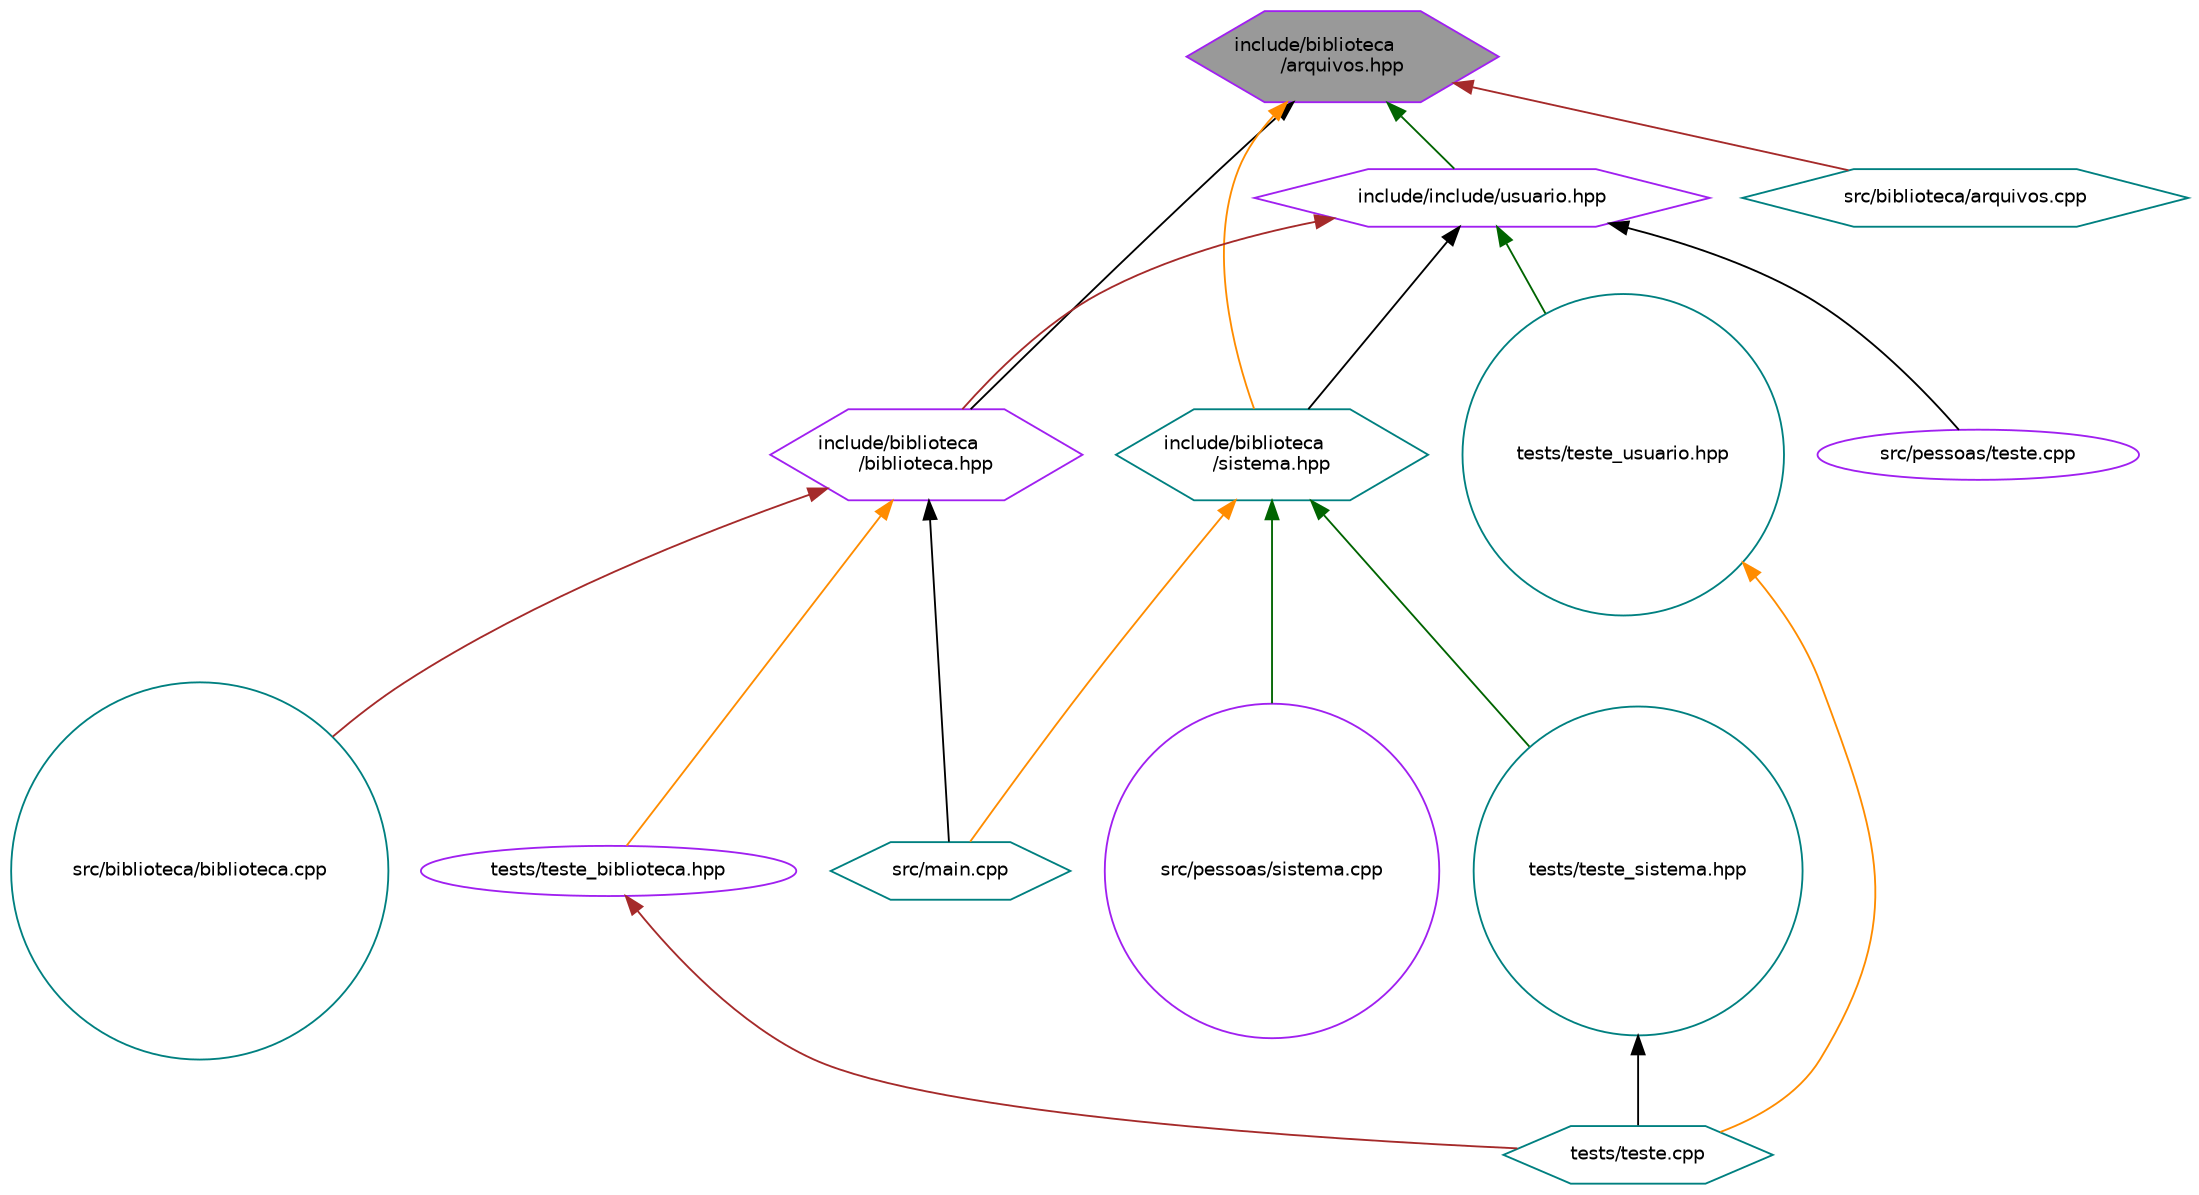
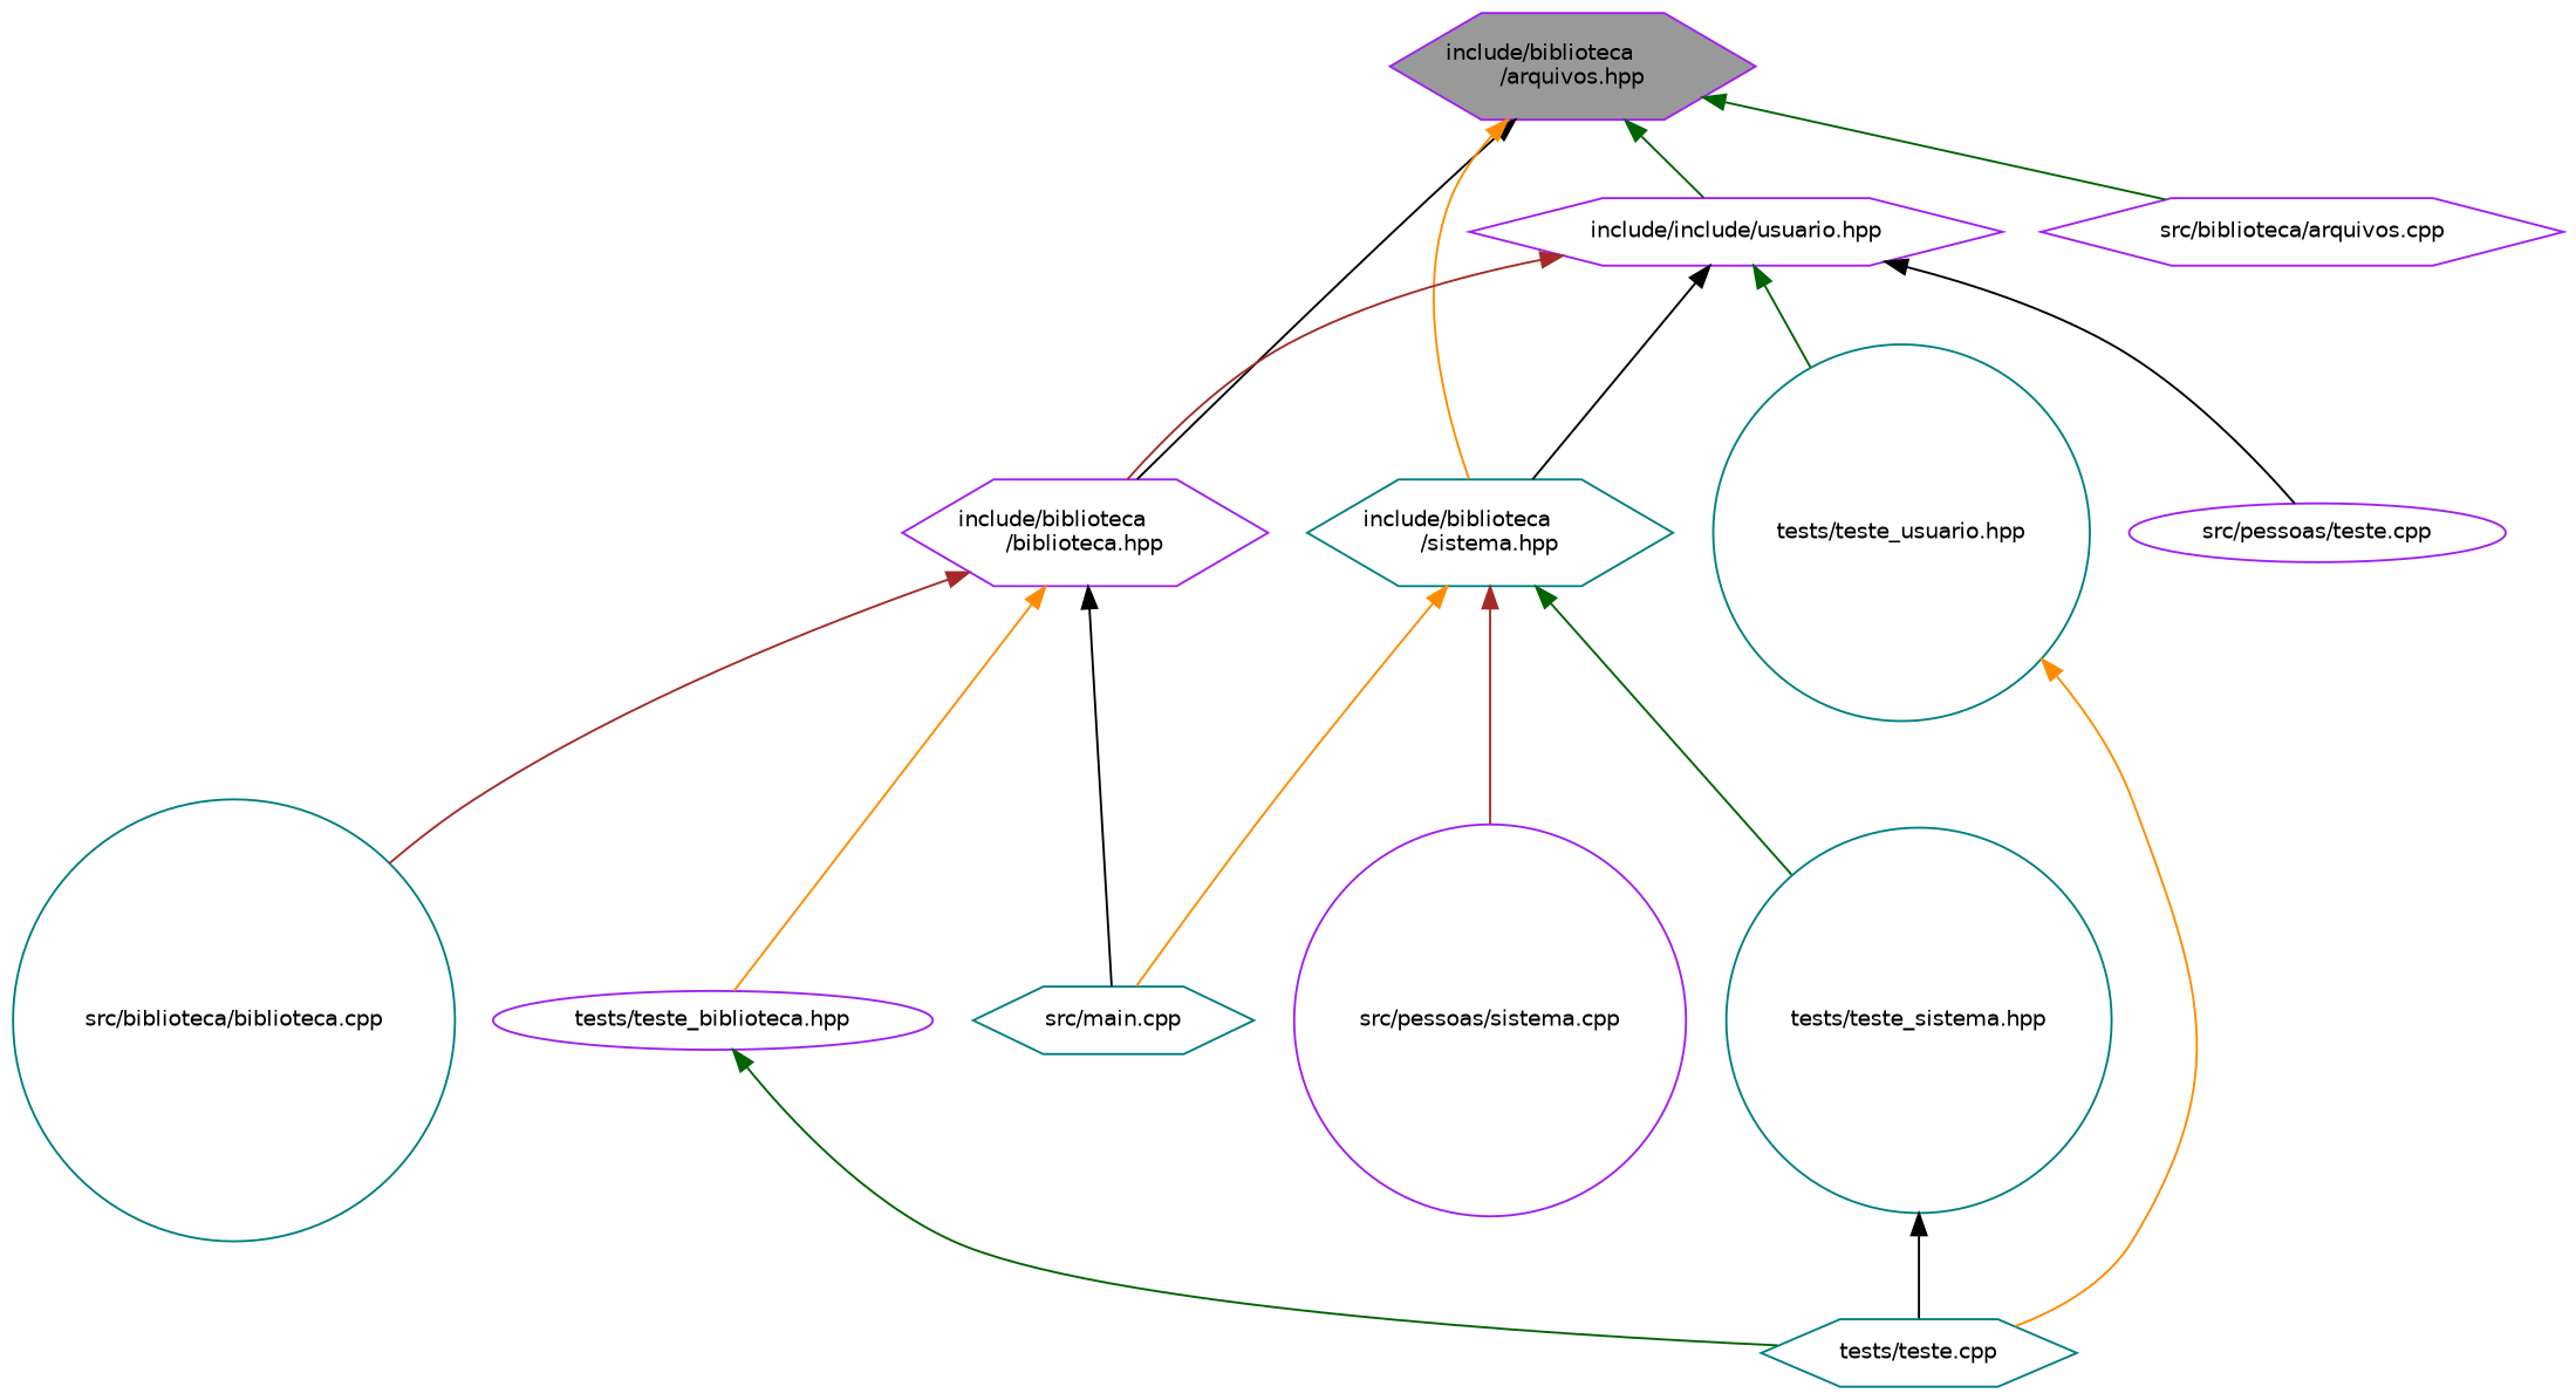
  digraph {
    node [color=teal fillcolor=white fontname=Helvetica fontsize=10 shape=hexagon style=filled]
    edge [color=black dir=back fontname=Helvetica fontsize=10 labelfontname=Helvetica labelfontsize=10 style=solid]
    n1 [color=purple fillcolor=grey60 fontcolor=black height=0.2 label="include/biblioteca\l/arquivos.hpp" width=0.4]
    n2 [color=purple height=0.2 label="include/biblioteca\l/biblioteca.hpp" width=0.4]
    n3 [height=0.2 label="include/biblioteca\l/sistema.hpp" width=0.4]
    n4 [color=purple height=0.2 label="include/include/usuario.hpp" width=0.4]
-   n5 [height=0.2 label="src/biblioteca/arquivos.cpp" width=0.4]
+   n5 [color=purple height=0.2 label="src/biblioteca/arquivos.cpp" width=0.4]
    n6 [height=0.2 label="src/biblioteca/biblioteca.cpp" shape=circle width=0.4]
    n7 [height=0.2 label="src/main.cpp" width=0.4]
    n8 [color=purple height=0.2 label="tests/teste_biblioteca.hpp" shape=ellipse width=0.4]
    n9 [color=purple height=0.2 label="src/pessoas/sistema.cpp" shape=circle width=0.4]
    n10 [height=0.2 label="tests/teste_sistema.hpp" shape=circle width=0.4]
    n11 [color=purple height=0.2 label="src/pessoas/teste.cpp" shape=ellipse width=0.4]
    n12 [height=0.2 label="tests/teste_usuario.hpp" shape=circle width=0.4]
    n13 [height=0.2 label="tests/teste.cpp" width=0.4]
    n1 -> n2
    n1 -> n3 [color=darkorange]
    n1 -> n4 [color=darkgreen]
-   n1 -> n5 [color=brown]
+   n1 -> n5 [color=darkgreen]
    n2 -> n6 [color=brown]
    n2 -> n7
    n2 -> n8 [color=darkorange]
    n3 -> n7 [color=darkorange]
-   n3 -> n9 [color=darkgreen]
+   n3 -> n9 [color=brown]
    n3 -> n10 [color=darkgreen]
    n4 -> n2 [color=brown]
    n4 -> n3
    n4 -> n11
    n4 -> n12 [color=darkgreen]
-   n8 -> n13 [color=brown]
+   n8 -> n13 [color=darkgreen]
    n10 -> n13
    n12 -> n13 [color=darkorange]
  }
